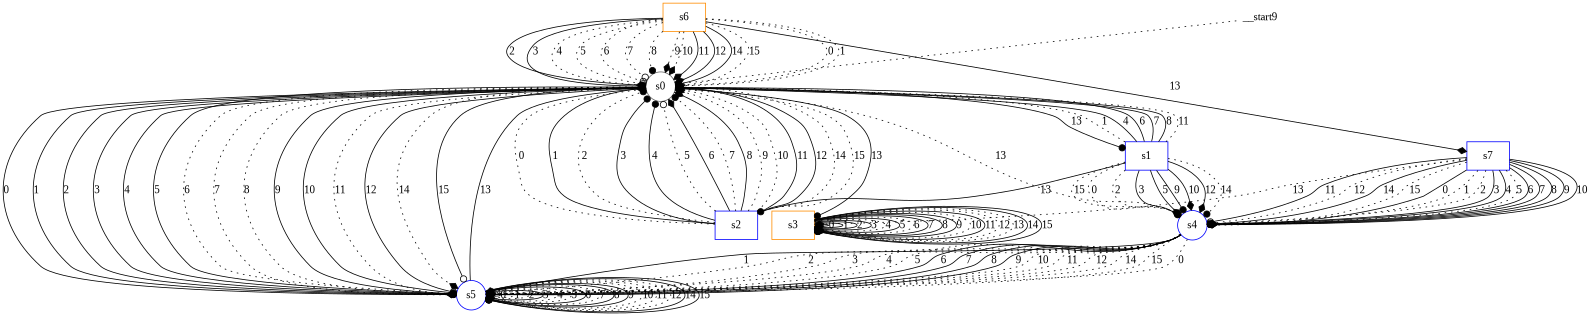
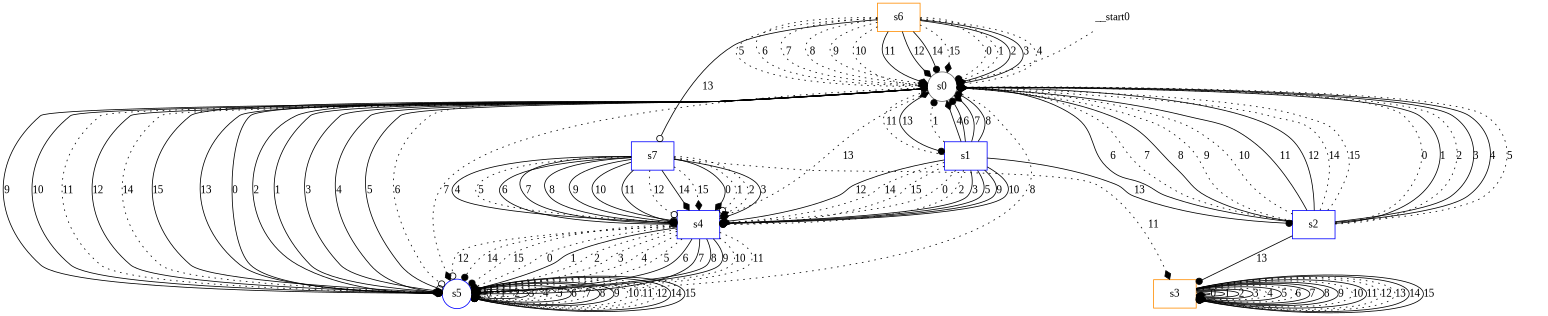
  digraph {
    fontname="Liberation Serif"
    node [color=blue fontname="Liberation Serif" shape=box]
    edge [arrowhead=dot fontname="Liberation Serif" style=solid]
    n1 [color=gray40 label=s0 shape=circle]
    n2 [label=s1]
    n3 [label=s5 shape=circle]
    n4 [label=s2]
-   n5 [label=s4 shape=circle]
+   n5 [label=s4]
    n6 [color=darkorange label=s3]
    n7 [color=darkorange label=s6]
    n8 [label=s7]
-   __start0 [color=gray40 shape=none label=__start9]
+   __start0 [color=gray40 shape=none]
    n1 -> n2 [label=13]
    n1 -> n3 [label=0]
    n1 -> n3 [label=1]
    n1 -> n3 [arrowhead=diamond label=2]
    n1 -> n3 [arrowhead=diamond label=3]
    n1 -> n3 [arrowhead=odot label=4]
    n1 -> n3 [arrowhead=odot label=5]
    n1 -> n3 [arrowhead=odot label=6 style=dotted]
    n1 -> n3 [arrowhead=diamond label=7 style=dotted]
    n1 -> n3 [label=8 style=dotted]
    n1 -> n3 [arrowhead=odot label=9]
    n1 -> n3 [arrowhead=odot label=10]
    n1 -> n3 [label=11 style=dotted]
    n1 -> n3 [arrowhead=odot label=12]
    n1 -> n3 [arrowhead=diamond label=14 style=dotted]
    n1 -> n3 [arrowhead=odot label=15]
    n2 -> n1 [label=1 style=dotted]
    n2 -> n1 [arrowhead=diamond label=4]
    n2 -> n1 [label=6]
    n2 -> n1 [arrowhead=diamond label=7]
    n2 -> n1 [label=8]
    n2 -> n1 [arrowhead=odot label=11 style=dotted]
    n2 -> n4 [label=13]
    n2 -> n5 [arrowhead=diamond label=0 style=dotted]
    n2 -> n5 [arrowhead=odot label=2 style=dotted]
    n2 -> n5 [label=3]
    n2 -> n5 [arrowhead=diamond label=5]
    n2 -> n5 [label=9]
    n2 -> n5 [arrowhead=diamond label=10]
    n2 -> n5 [arrowhead=diamond label=12]
    n2 -> n5 [label=14 style=dotted]
    n2 -> n5 [label=15 style=dotted]
    n3 -> n1 [label=13]
    n3 -> n3 [arrowhead=odot label=0]
    n3 -> n3 [arrowhead=odot label=1 style=dotted]
    n3 -> n3 [arrowhead=diamond label=2 style=dotted]
    n3 -> n3 [label=3]
    n3 -> n3 [label=4 style=dotted]
    n3 -> n3 [arrowhead=odot label=5 style=dotted]
    n3 -> n3 [arrowhead=odot label=6]
    n3 -> n3 [arrowhead=odot label=7 style=dotted]
    n3 -> n3 [arrowhead=odot label=8]
    n3 -> n3 [label=9]
    n3 -> n3 [arrowhead=odot label=10 style=dotted]
    n3 -> n3 [arrowhead=odot label=11 style=dotted]
    n3 -> n3 [label=12 style=dotted]
    n3 -> n3 [arrowhead=odot label=14]
    n3 -> n3 [arrowhead=odot label=15]
    n4 -> n1 [label=0 style=dotted]
    n4 -> n1 [arrowhead=diamond label=1]
    n4 -> n1 [label=2 style=dotted]
    n4 -> n1 [label=3]
    n4 -> n1 [label=4]
    n4 -> n1 [arrowhead=odot label=5 style=dotted]
    n4 -> n1 [arrowhead=diamond label=6]
    n4 -> n1 [label=7 style=dotted]
    n4 -> n1 [arrowhead=diamond label=8]
    n4 -> n1 [arrowhead=diamond label=9 style=dotted]
    n4 -> n1 [arrowhead=diamond label=10 style=dotted]
    n4 -> n1 [label=11]
    n4 -> n1 [arrowhead=diamond label=12]
    n4 -> n1 [label=14 style=dotted]
    n4 -> n1 [label=15 style=dotted]
-   n1 -> n6 [label=13]
+   n4 -> n6 [label=13]
    n5 -> n1 [arrowhead=diamond label=13 style=dotted]
    n5 -> n3 [label=0 style=dotted]
    n5 -> n3 [arrowhead=diamond label=1]
    n5 -> n3 [arrowhead=diamond label=2 style=dotted]
    n5 -> n3 [arrowhead=odot label=3 style=dotted]
    n5 -> n3 [arrowhead=odot label=4 style=dotted]
    n5 -> n3 [arrowhead=diamond label=5 style=dotted]
    n5 -> n3 [label=6]
    n5 -> n3 [arrowhead=odot label=7]
    n5 -> n3 [arrowhead=diamond label=8]
    n5 -> n3 [arrowhead=diamond label=9]
    n5 -> n3 [label=10 style=dotted]
    n5 -> n3 [arrowhead=diamond label=11 style=dotted]
    n5 -> n3 [arrowhead=odot label=12 style=dotted]
    n5 -> n3 [label=14 style=dotted]
    n5 -> n3 [label=15 style=dotted]
    n6 -> n6 [arrowhead=diamond label=0]
    n6 -> n6 [label=1]
    n6 -> n6 [arrowhead=odot label=2]
    n6 -> n6 [label=3]
    n6 -> n6 [arrowhead=diamond label=4 style=dotted]
    n6 -> n6 [arrowhead=odot label=5]
    n6 -> n6 [arrowhead=diamond label=6 style=dotted]
    n6 -> n6 [label=7]
    n6 -> n6 [arrowhead=diamond label=8]
    n6 -> n6 [arrowhead=odot label=9]
    n6 -> n6 [arrowhead=odot label=10 style=dotted]
    n6 -> n6 [arrowhead=odot label=11]
    n6 -> n6 [arrowhead=diamond label=12 style=dotted]
    n6 -> n6 [label=13 style=dotted]
    n6 -> n6 [arrowhead=odot label=14]
    n6 -> n6 [label=15]
    n7 -> n1 [label=0 style=dotted]
    n7 -> n1 [label=1 style=dotted]
    n7 -> n1 [arrowhead=diamond label=2]
    n7 -> n1 [arrowhead=odot label=3]
    n7 -> n1 [label=4 style=dotted]
    n7 -> n1 [arrowhead=odot label=5 style=dotted]
    n7 -> n1 [arrowhead=odot label=6 style=dotted]
    n7 -> n1 [arrowhead=odot label=7 style=dotted]
    n7 -> n1 [label=8 style=dotted]
    n7 -> n1 [arrowhead=diamond label=9 style=dotted]
    n7 -> n1 [arrowhead=diamond label=10 style=dotted]
    n7 -> n1 [arrowhead=diamond label=11]
    n7 -> n1 [arrowhead=diamond label=12]
    n7 -> n1 [label=14]
    n7 -> n1 [arrowhead=diamond label=15 style=dotted]
-   n7 -> n8 [arrowhead=diamond label=13]
+   n7 -> n8 [arrowhead=odot label=13]
    n8 -> n5 [arrowhead=diamond label=0]
    n8 -> n5 [arrowhead=odot label=1 style=dotted]
    n8 -> n5 [arrowhead=diamond label=2 style=dotted]
    n8 -> n5 [arrowhead=diamond label=3]
    n8 -> n5 [label=4]
    n8 -> n5 [arrowhead=diamond label=5 style=dotted]
    n8 -> n5 [arrowhead=odot label=6]
    n8 -> n5 [arrowhead=odot label=7]
    n8 -> n5 [arrowhead=odot label=8]
    n8 -> n5 [label=9]
    n8 -> n5 [arrowhead=odot label=10]
    n8 -> n5 [arrowhead=odot label=11]
    n8 -> n5 [arrowhead=odot label=12 style=dotted]
    n8 -> n5 [arrowhead=diamond label=14]
    n8 -> n5 [arrowhead=diamond label=15 style=dotted]
-   n8 -> n6 [arrowhead=diamond label=13 style=dotted]
+   n8 -> n6 [arrowhead=diamond label=11 style=dotted]
    __start0 -> n1 [arrowhead=odot style=dotted]
  }
